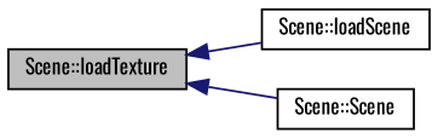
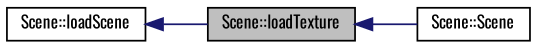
  digraph {
    fontname=Oswald
    rankdir=LR
    node [color=black fillcolor=white fontname=Oswald fontsize=10 shape=record style=filled]
    edge [color=midnightblue dir=back fontname=Oswald fontsize=10 labelfontname=Helvetica labelfontsize=10 style=solid]
    n1 [fillcolor=grey75 fontcolor=black height=0.2 label="Scene::loadTexture" width=0.4]
    n2 [height=0.2 label="Scene::loadScene" width=0.4]
    n3 [height=0.2 label="Scene::Scene" width=0.4]
-   n1 -> n2
+   n2 -> n1
    n1 -> n3
  }
